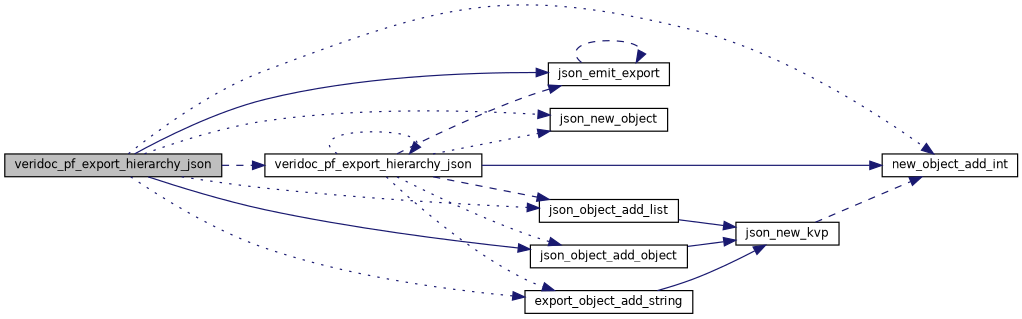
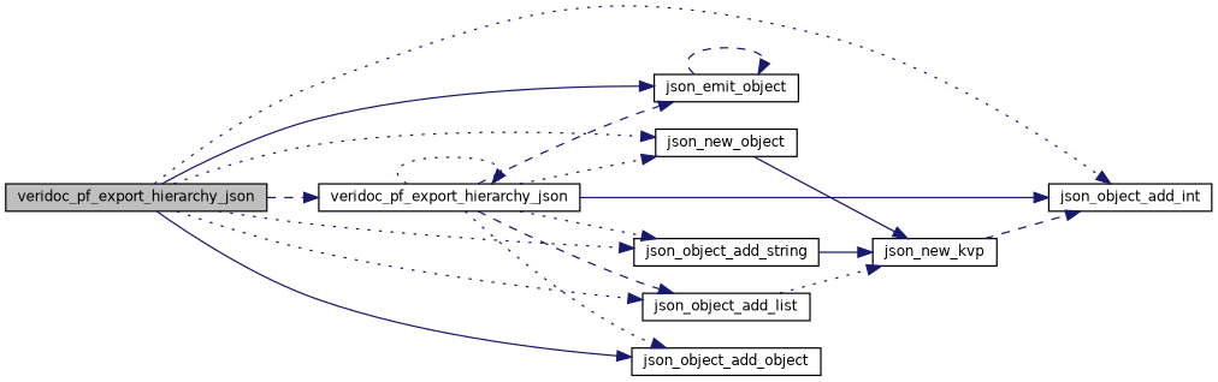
  digraph {
    rankdir=LR
    node [color=black fillcolor=white fontname=Helvetica fontsize=10 shape=record style=filled]
    edge [color=midnightblue fontname=Helvetica fontsize=10 labelfontname=Helvetica labelfontsize=10 style=dotted]
    n1 [fillcolor=grey75 fontcolor=black height=0.2 label=veridoc_pf_export_hierarchy_json width=0.4]
-   n2 [height=0.2 label=json_emit_export width=0.4]
+   n2 [height=0.2 label=json_emit_object width=0.4]
    n3 [height=0.2 label=json_new_object width=0.4]
-   n4 [height=0.2 label=new_object_add_int width=0.4]
+   n4 [height=0.2 label=json_object_add_int width=0.4]
    n5 [height=0.2 label=json_object_add_list width=0.4]
    n6 [height=0.2 label=json_object_add_object width=0.4]
-   n7 [height=0.2 label=export_object_add_string width=0.4]
+   n7 [height=0.2 label=json_object_add_string width=0.4]
    n8 [height=0.2 label=veridoc_pf_export_hierarchy_json width=0.4]
    n9 [height=0.2 label=json_new_kvp width=0.4]
    n1 -> n2 [style=solid]
    n1 -> n3
    n1 -> n4
    n1 -> n5
    n1 -> n6 [style=solid]
    n1 -> n7
    n1 -> n8 [style=dashed]
    n2 -> n2 [style=dashed]
-   n5 -> n9 [style=solid]
-   n6 -> n9 [style=solid]
+   n5 -> n9
+   n3 -> n9 [style=solid]
    n7 -> n9 [style=solid]
    n8 -> n2 [style=dashed]
    n8 -> n3
    n8 -> n4 [style=solid]
    n8 -> n5 [style=dashed]
    n8 -> n6
    n8 -> n7
    n8 -> n8
    n9 -> n4 [style=dashed]
  }
